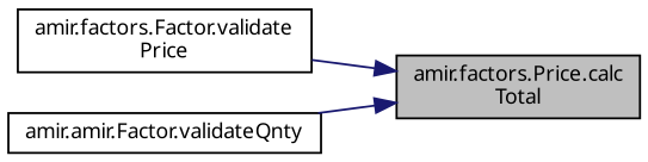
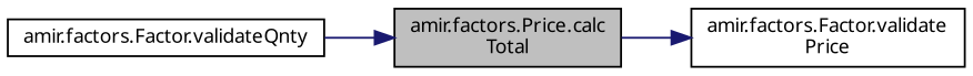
  digraph {
    rankdir=RL
    node [color=black fillcolor=white fontname="FreeSans.ttf" fontsize=10 shape=record style=filled]
    edge [color=midnightblue dir=back fontname="FreeSans.ttf" fontsize=10 labelfontname="FreeSans.ttf" labelfontsize=10 style=solid]
    n1 [fillcolor=grey75 fontcolor=black height=0.2 label="amir.factors.Price.calc\lTotal" width=0.4]
    n2 [height=0.2 label="amir.factors.Factor.validate\lPrice" width=0.4]
-   n3 [height=0.2 label="amir.amir.Factor.validateQnty" width=0.4]
-   n1 -> n2
+   n3 [height=0.2 label="amir.factors.Factor.validateQnty" width=0.4]
+   n2 -> n1
    n1 -> n3
  }
